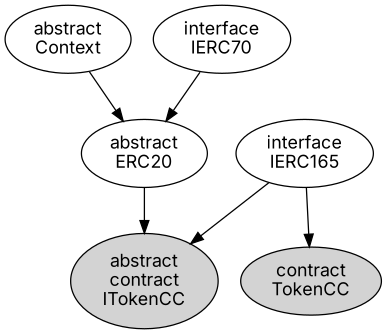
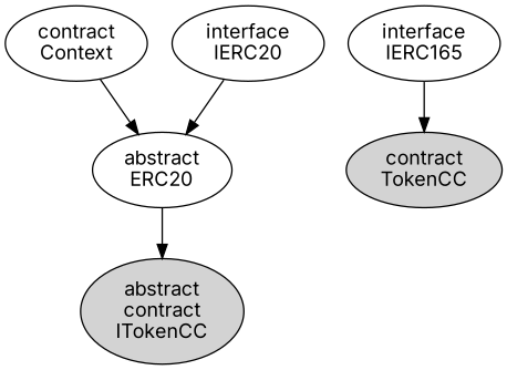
  digraph {
    fontname=Inter
    node [fontname=Inter]
    edge [fontname=Inter]
-   n1 [label="abstract\nContext"]
+   n1 [label="contract\nContext"]
    n2 [label="abstract\nERC20"]
    n3 [fillcolor=lightgrey label="abstract\ncontract\nITokenCC" style=filled]
    n4 [label="interface\nIERC165"]
    n5 [fillcolor=lightgrey label="contract\nTokenCC" style=filled]
-   n6 [label="interface\nIERC70"]
+   n6 [label="interface\nIERC20"]
    n1 -> n2
    n2 -> n3
-   n4 -> n3
    n4 -> n5
    n6 -> n2
  }
